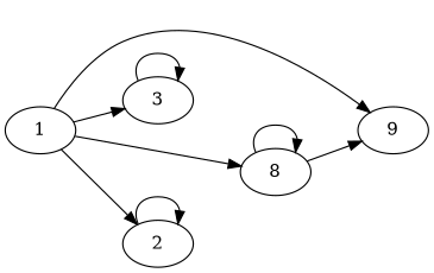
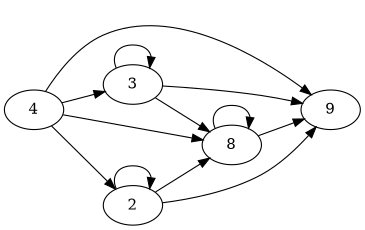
  digraph {
    rankdir=LR
    n1 [label=8]
-   1
+   1 [label=4]
    n3 [label=9]
    3
    2
    n1 -> n1
    n1 -> n3
    1 -> n1
    1 -> n3
    1 -> 3
    1 -> 2
+   3 -> n1
+   3 -> n3
    3 -> 3
+   2 -> n1
+   2 -> n3
    2 -> 2
  }
